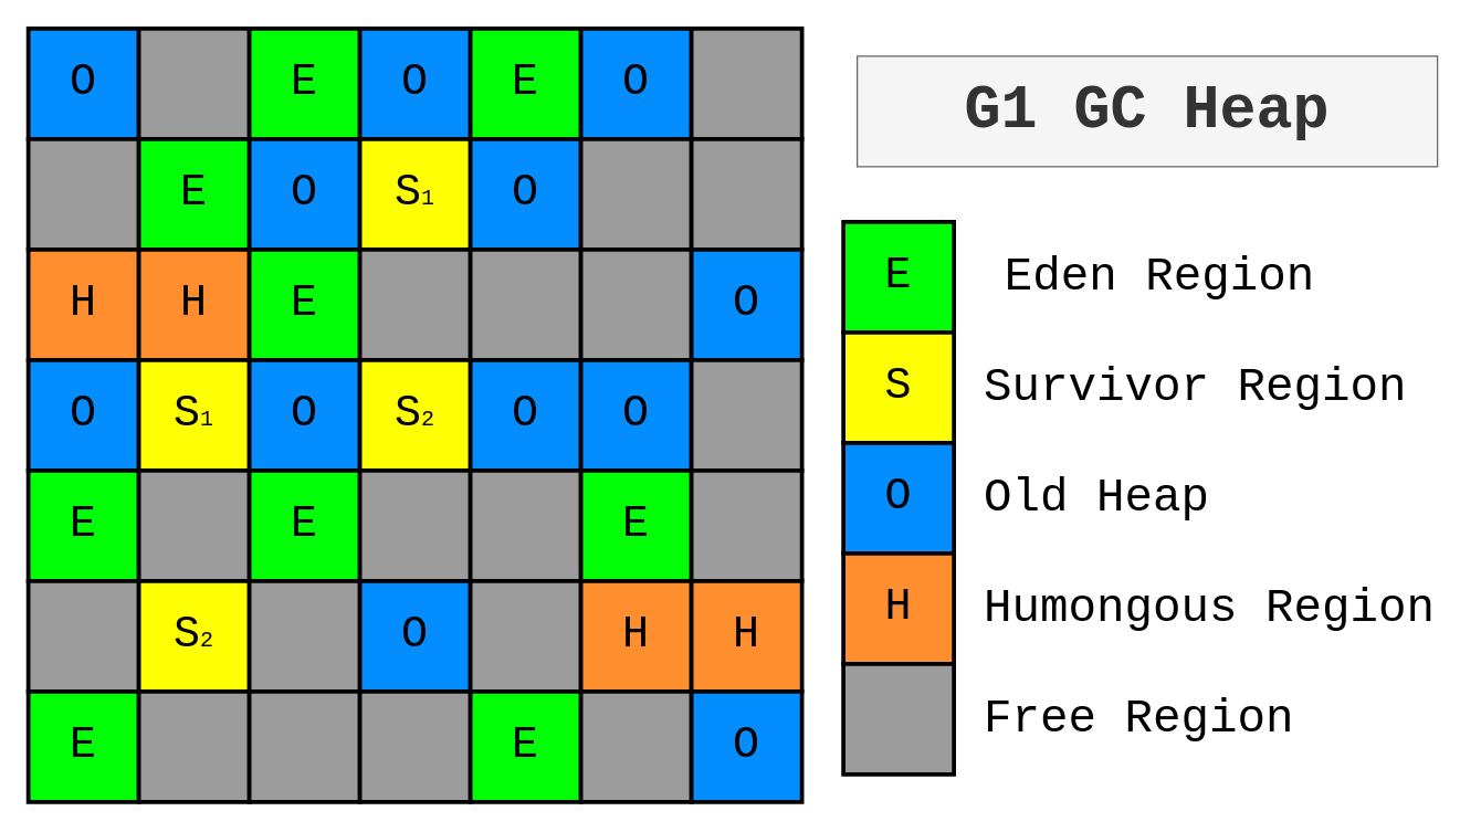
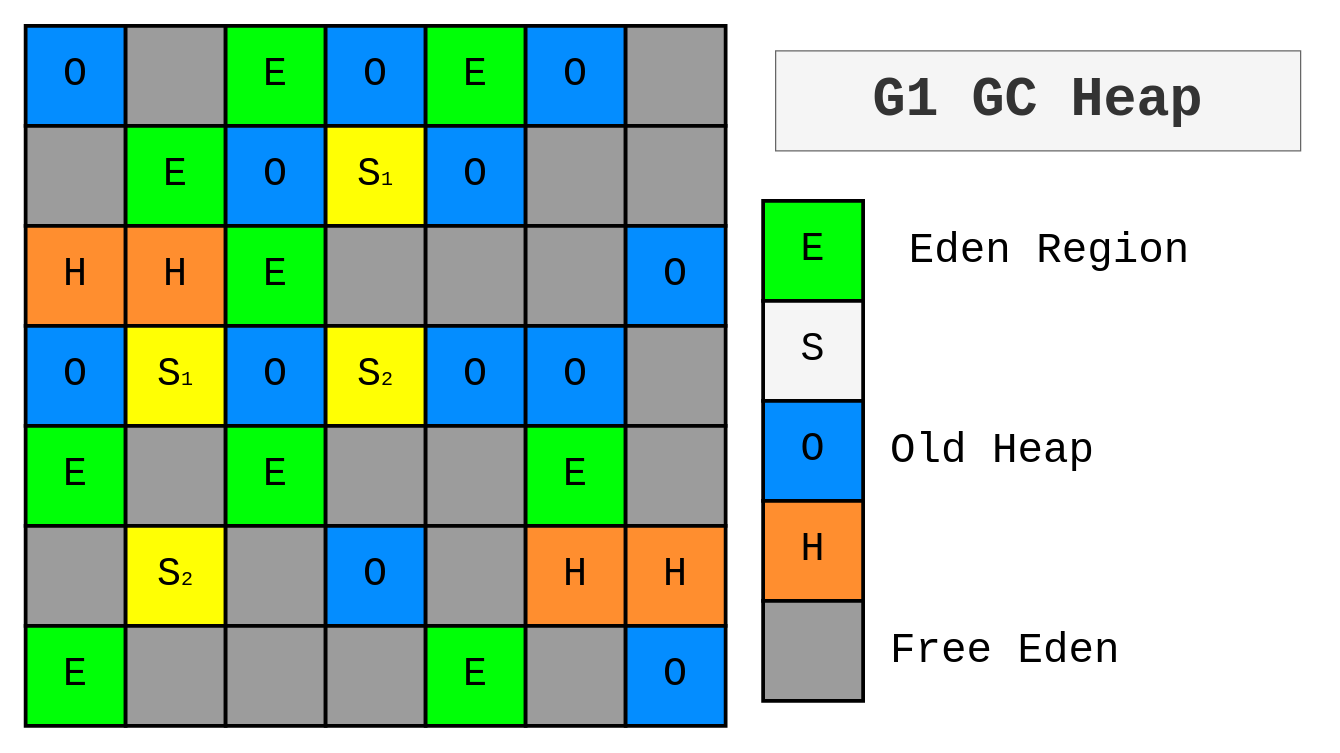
  <mxCell id="0" />
  <mxCell id="1" parent="0" />
  <mxCell id="2" value="O" style="whiteSpace=wrap;html=1;aspect=fixed;fillColor=#048DFF;strokeWidth=3;fontSize=32;fontFamily=Courier New;" parent="1" vertex="1"><mxGeometry x="20" y="20" width="80" height="80" as="geometry" /></mxCell>
  <mxCell id="3" value="" style="whiteSpace=wrap;html=1;aspect=fixed;strokeWidth=3;fillColor=#9c9c9c;fontSize=32;fontFamily=Courier New;" parent="1" vertex="1"><mxGeometry x="100" y="20" width="80" height="80" as="geometry" /></mxCell>
  <mxCell id="4" value="E" style="whiteSpace=wrap;html=1;aspect=fixed;strokeWidth=3;fillColor=#00ff07;fontSize=32;fontFamily=Courier New;" parent="1" vertex="1"><mxGeometry x="180" y="20" width="80" height="80" as="geometry" /></mxCell>
  <mxCell id="5" value="O" style="whiteSpace=wrap;html=1;aspect=fixed;fillColor=#048DFF;strokeWidth=3;fontSize=32;fontFamily=Courier New;" parent="1" vertex="1"><mxGeometry x="260" y="20" width="80" height="80" as="geometry" /></mxCell>
  <mxCell id="6" value="E" style="whiteSpace=wrap;html=1;aspect=fixed;strokeWidth=3;fillColor=#00ff07;fontSize=32;fontFamily=Courier New;" parent="1" vertex="1"><mxGeometry x="340" y="20" width="80" height="80" as="geometry" /></mxCell>
  <mxCell id="7" value="O" style="whiteSpace=wrap;html=1;aspect=fixed;fillColor=#048DFF;strokeWidth=3;fontSize=32;fontFamily=Courier New;" parent="1" vertex="1"><mxGeometry x="420" y="20" width="80" height="80" as="geometry" /></mxCell>
  <mxCell id="8" value="" style="whiteSpace=wrap;html=1;aspect=fixed;strokeWidth=3;fillColor=#9c9c9c;fontSize=32;fontFamily=Courier New;" parent="1" vertex="1"><mxGeometry x="500" y="20" width="80" height="80" as="geometry" /></mxCell>
  <mxCell id="9" value="" style="whiteSpace=wrap;html=1;aspect=fixed;strokeWidth=3;fillColor=#9c9c9c;fontSize=32;fontFamily=Courier New;" parent="1" vertex="1"><mxGeometry x="20" y="100" width="80" height="80" as="geometry" /></mxCell>
  <mxCell id="10" value="E" style="whiteSpace=wrap;html=1;aspect=fixed;strokeWidth=3;fillColor=#00ff07;fontSize=32;fontFamily=Courier New;" parent="1" vertex="1"><mxGeometry x="100" y="100" width="80" height="80" as="geometry" /></mxCell>
  <mxCell id="11" value="O" style="whiteSpace=wrap;html=1;aspect=fixed;fillColor=#048DFF;strokeWidth=3;fontSize=32;fontFamily=Courier New;" parent="1" vertex="1"><mxGeometry x="180" y="100" width="80" height="80" as="geometry" /></mxCell>
  <mxCell id="12" value="S&lt;font style=&quot;font-size: 16px;&quot;&gt;1&lt;/font&gt;" style="whiteSpace=wrap;html=1;aspect=fixed;strokeWidth=3;fillColor=#ffff04;fontSize=32;fontFamily=Courier New;" parent="1" vertex="1"><mxGeometry x="260" y="100" width="80" height="80" as="geometry" /></mxCell>
  <mxCell id="13" value="O" style="whiteSpace=wrap;html=1;aspect=fixed;fillColor=#048DFF;strokeWidth=3;fontSize=32;fontFamily=Courier New;" parent="1" vertex="1"><mxGeometry x="340" y="100" width="80" height="80" as="geometry" /></mxCell>
  <mxCell id="14" value="" style="whiteSpace=wrap;html=1;aspect=fixed;strokeWidth=3;fillColor=#9c9c9c;fontSize=32;fontFamily=Courier New;" parent="1" vertex="1"><mxGeometry x="420" y="100" width="80" height="80" as="geometry" /></mxCell>
  <mxCell id="15" value="" style="whiteSpace=wrap;html=1;aspect=fixed;strokeWidth=3;fillColor=#9c9c9c;fontSize=32;fontFamily=Courier New;" parent="1" vertex="1"><mxGeometry x="500" y="100" width="80" height="80" as="geometry" /></mxCell>
  <mxCell id="16" value="H" style="whiteSpace=wrap;html=1;aspect=fixed;strokeWidth=3;fillColor=#ff8e2f;fontSize=32;fontFamily=Courier New;" parent="1" vertex="1"><mxGeometry x="20" y="180" width="80" height="80" as="geometry" /></mxCell>
  <mxCell id="17" value="H" style="whiteSpace=wrap;html=1;aspect=fixed;strokeWidth=3;fillColor=#ff8e2f;fontSize=32;fontFamily=Courier New;" parent="1" vertex="1"><mxGeometry x="100" y="180" width="80" height="80" as="geometry" /></mxCell>
  <mxCell id="18" value="E" style="whiteSpace=wrap;html=1;aspect=fixed;strokeWidth=3;fillColor=#00ff07;fontSize=32;fontFamily=Courier New;" parent="1" vertex="1"><mxGeometry x="180" y="180" width="80" height="80" as="geometry" /></mxCell>
  <mxCell id="19" value="" style="whiteSpace=wrap;html=1;aspect=fixed;strokeWidth=3;fillColor=#9c9c9c;fontSize=32;fontFamily=Courier New;" parent="1" vertex="1"><mxGeometry x="260" y="180" width="80" height="80" as="geometry" /></mxCell>
  <mxCell id="20" value="" style="whiteSpace=wrap;html=1;aspect=fixed;strokeWidth=3;fillColor=#9c9c9c;fontSize=32;fontFamily=Courier New;" parent="1" vertex="1"><mxGeometry x="340" y="180" width="80" height="80" as="geometry" /></mxCell>
  <mxCell id="21" value="" style="whiteSpace=wrap;html=1;aspect=fixed;strokeWidth=3;fillColor=#9c9c9c;fontSize=32;fontFamily=Courier New;" parent="1" vertex="1"><mxGeometry x="420" y="180" width="80" height="80" as="geometry" /></mxCell>
  <mxCell id="22" value="O" style="whiteSpace=wrap;html=1;aspect=fixed;fillColor=#048dff;strokeWidth=3;fontSize=32;fontFamily=Courier New;" parent="1" vertex="1"><mxGeometry x="500" y="180" width="80" height="80" as="geometry" /></mxCell>
  <mxCell id="23" value="O" style="whiteSpace=wrap;html=1;aspect=fixed;fillColor=#048dff;strokeWidth=3;fontSize=32;fontFamily=Courier New;" parent="1" vertex="1"><mxGeometry x="20" y="260" width="80" height="80" as="geometry" /></mxCell>
  <mxCell id="24" value="S&lt;span style=&quot;font-size: 16px;&quot;&gt;1&lt;/span&gt;" style="whiteSpace=wrap;html=1;aspect=fixed;strokeWidth=3;fillColor=#ffff04;fontSize=32;fontFamily=Courier New;" parent="1" vertex="1"><mxGeometry x="100" y="260" width="80" height="80" as="geometry" /></mxCell>
  <mxCell id="25" value="O" style="whiteSpace=wrap;html=1;aspect=fixed;fillColor=#048dff;strokeWidth=3;fontSize=32;fontFamily=Courier New;" parent="1" vertex="1"><mxGeometry x="180" y="260" width="80" height="80" as="geometry" /></mxCell>
  <mxCell id="26" value="S&lt;span style=&quot;font-size: 16px;&quot;&gt;2&lt;/span&gt;" style="whiteSpace=wrap;html=1;aspect=fixed;strokeWidth=3;fillColor=#ffff04;fontSize=32;fontFamily=Courier New;" parent="1" vertex="1"><mxGeometry x="260" y="260" width="80" height="80" as="geometry" /></mxCell>
  <mxCell id="27" value="O" style="whiteSpace=wrap;html=1;aspect=fixed;fillColor=#048dff;strokeWidth=3;fontSize=32;fontFamily=Courier New;" parent="1" vertex="1"><mxGeometry x="340" y="260" width="80" height="80" as="geometry" /></mxCell>
  <mxCell id="28" value="O" style="whiteSpace=wrap;html=1;aspect=fixed;fillColor=#048dff;strokeWidth=3;fontSize=32;fontFamily=Courier New;" parent="1" vertex="1"><mxGeometry x="420" y="260" width="80" height="80" as="geometry" /></mxCell>
  <mxCell id="29" value="" style="whiteSpace=wrap;html=1;aspect=fixed;strokeWidth=3;fillColor=#9c9c9c;fontSize=32;fontFamily=Courier New;" parent="1" vertex="1"><mxGeometry x="500" y="260" width="80" height="80" as="geometry" /></mxCell>
  <mxCell id="30" value="E" style="whiteSpace=wrap;html=1;aspect=fixed;strokeWidth=3;fillColor=#00ff07;fontSize=32;fontFamily=Courier New;" parent="1" vertex="1"><mxGeometry x="20" y="340" width="80" height="80" as="geometry" /></mxCell>
  <mxCell id="31" value="" style="whiteSpace=wrap;html=1;aspect=fixed;strokeWidth=3;fillColor=#9c9c9c;fontSize=32;fontFamily=Courier New;" parent="1" vertex="1"><mxGeometry x="100" y="340" width="80" height="80" as="geometry" /></mxCell>
  <mxCell id="32" value="E" style="whiteSpace=wrap;html=1;aspect=fixed;strokeWidth=3;fillColor=#00ff07;fontSize=32;fontFamily=Courier New;" parent="1" vertex="1"><mxGeometry x="180" y="340" width="80" height="80" as="geometry" /></mxCell>
  <mxCell id="33" value="" style="whiteSpace=wrap;html=1;aspect=fixed;strokeWidth=3;fillColor=#9c9c9c;fontSize=32;fontFamily=Courier New;" parent="1" vertex="1"><mxGeometry x="260" y="340" width="80" height="80" as="geometry" /></mxCell>
  <mxCell id="34" value="" style="whiteSpace=wrap;html=1;aspect=fixed;strokeWidth=3;fillColor=#9c9c9c;fontSize=32;fontFamily=Courier New;" parent="1" vertex="1"><mxGeometry x="340" y="340" width="80" height="80" as="geometry" /></mxCell>
  <mxCell id="35" value="E" style="whiteSpace=wrap;html=1;aspect=fixed;strokeWidth=3;fillColor=#00ff07;fontSize=32;fontFamily=Courier New;" parent="1" vertex="1"><mxGeometry x="420" y="340" width="80" height="80" as="geometry" /></mxCell>
  <mxCell id="36" value="" style="whiteSpace=wrap;html=1;aspect=fixed;strokeWidth=3;fillColor=#9c9c9c;fontSize=32;fontFamily=Courier New;" parent="1" vertex="1"><mxGeometry x="500" y="340" width="80" height="80" as="geometry" /></mxCell>
  <mxCell id="37" value="" style="whiteSpace=wrap;html=1;aspect=fixed;strokeWidth=3;fillColor=#9c9c9c;fontSize=32;fontFamily=Courier New;" parent="1" vertex="1"><mxGeometry x="20" y="420" width="80" height="80" as="geometry" /></mxCell>
  <mxCell id="38" value="S&lt;span style=&quot;font-size: 16px;&quot;&gt;2&lt;/span&gt;" style="whiteSpace=wrap;html=1;aspect=fixed;strokeWidth=3;fillColor=#ffff04;fontSize=32;fontFamily=Courier New;" parent="1" vertex="1"><mxGeometry x="100" y="420" width="80" height="80" as="geometry" /></mxCell>
  <mxCell id="39" value="" style="whiteSpace=wrap;html=1;aspect=fixed;strokeWidth=3;fillColor=#9c9c9c;fontSize=32;fontFamily=Courier New;" parent="1" vertex="1"><mxGeometry x="180" y="420" width="80" height="80" as="geometry" /></mxCell>
  <mxCell id="40" value="O" style="whiteSpace=wrap;html=1;aspect=fixed;fillColor=#048dff;strokeWidth=3;fontSize=32;fontFamily=Courier New;" parent="1" vertex="1"><mxGeometry x="260" y="420" width="80" height="80" as="geometry" /></mxCell>
  <mxCell id="41" value="" style="whiteSpace=wrap;html=1;aspect=fixed;strokeWidth=3;fillColor=#9c9c9c;fontSize=32;fontFamily=Courier New;" parent="1" vertex="1"><mxGeometry x="340" y="420" width="80" height="80" as="geometry" /></mxCell>
  <mxCell id="42" value="H" style="whiteSpace=wrap;html=1;aspect=fixed;strokeWidth=3;fillColor=#ff8e2f;fontSize=32;fontFamily=Courier New;" parent="1" vertex="1"><mxGeometry x="420" y="420" width="80" height="80" as="geometry" /></mxCell>
  <mxCell id="43" value="H" style="whiteSpace=wrap;html=1;aspect=fixed;strokeWidth=3;fillColor=#ff8e2f;fontSize=32;fontFamily=Courier New;" parent="1" vertex="1"><mxGeometry x="500" y="420" width="80" height="80" as="geometry" /></mxCell>
  <mxCell id="44" value="E" style="whiteSpace=wrap;html=1;aspect=fixed;strokeWidth=3;fillColor=#00ff07;fontSize=32;fontFamily=Courier New;" parent="1" vertex="1"><mxGeometry x="20" y="500" width="80" height="80" as="geometry" /></mxCell>
  <mxCell id="45" value="" style="whiteSpace=wrap;html=1;aspect=fixed;strokeWidth=3;fillColor=#9c9c9c;fontSize=32;fontFamily=Courier New;" parent="1" vertex="1"><mxGeometry x="100" y="500" width="80" height="80" as="geometry" /></mxCell>
  <mxCell id="46" value="" style="whiteSpace=wrap;html=1;aspect=fixed;strokeWidth=3;fillColor=#9c9c9c;fontSize=32;fontFamily=Courier New;" parent="1" vertex="1"><mxGeometry x="180" y="500" width="80" height="80" as="geometry" /></mxCell>
  <mxCell id="47" value="" style="whiteSpace=wrap;html=1;aspect=fixed;strokeWidth=3;fillColor=#9c9c9c;fontSize=32;fontFamily=Courier New;" parent="1" vertex="1"><mxGeometry x="260" y="500" width="80" height="80" as="geometry" /></mxCell>
  <mxCell id="48" value="E" style="whiteSpace=wrap;html=1;aspect=fixed;strokeWidth=3;fillColor=#00ff07;fontSize=32;fontFamily=Courier New;" parent="1" vertex="1"><mxGeometry x="340" y="500" width="80" height="80" as="geometry" /></mxCell>
  <mxCell id="49" value="" style="whiteSpace=wrap;html=1;aspect=fixed;strokeWidth=3;fillColor=#9c9c9c;fontSize=32;fontFamily=Courier New;" parent="1" vertex="1"><mxGeometry x="420" y="500" width="80" height="80" as="geometry" /></mxCell>
  <mxCell id="50" value="O" style="whiteSpace=wrap;html=1;aspect=fixed;fillColor=#048dff;strokeWidth=3;fontSize=32;fontFamily=Courier New;" parent="1" vertex="1"><mxGeometry x="500" y="500" width="80" height="80" as="geometry" /></mxCell>
  <mxCell id="51" value="E" style="whiteSpace=wrap;html=1;aspect=fixed;strokeWidth=3;fillColor=#00ff07;fontSize=32;fontFamily=Courier New;" parent="1" vertex="1"><mxGeometry x="610" y="160" width="80" height="80" as="geometry" /></mxCell>
- <mxCell id="52" value="S" style="whiteSpace=wrap;html=1;aspect=fixed;strokeWidth=3;fillColor=#ffff04;fontSize=32;fontFamily=Courier New;" parent="1" vertex="1"><mxGeometry x="610" y="240" width="80" height="80" as="geometry" /></mxCell>
+ <mxCell id="52" value="S" style="whiteSpace=wrap;html=1;aspect=fixed;strokeWidth=3;fillColor=#f5f5f5;fontSize=32;fontFamily=Courier New;" parent="1" vertex="1"><mxGeometry x="610" y="240" width="80" height="80" as="geometry" /></mxCell>
  <mxCell id="53" value="O" style="whiteSpace=wrap;html=1;aspect=fixed;fillColor=#048DFF;strokeWidth=3;fontSize=32;fontFamily=Courier New;" parent="1" vertex="1"><mxGeometry x="610" y="320" width="80" height="80" as="geometry" /></mxCell>
  <mxCell id="54" value="H" style="whiteSpace=wrap;html=1;aspect=fixed;strokeWidth=3;fillColor=#ff8e2f;fontSize=32;fontFamily=Courier New;" parent="1" vertex="1"><mxGeometry x="610" y="400" width="80" height="80" as="geometry" /></mxCell>
  <mxCell id="55" value="" style="whiteSpace=wrap;html=1;aspect=fixed;strokeWidth=3;fillColor=#9c9c9c;fontSize=32;fontFamily=Courier New;" parent="1" vertex="1"><mxGeometry x="610" y="480" width="80" height="80" as="geometry" /></mxCell>
  <mxCell id="56" value="&lt;font&gt;Eden Region&lt;/font&gt;" style="text;html=1;align=left;verticalAlign=middle;whiteSpace=wrap;rounded=0;fontFamily=Courier New;fontStyle=0;fontSize=34;" parent="1" vertex="1"><mxGeometry x="725" y="185" width="240" height="30" as="geometry" /></mxCell>
- <mxCell id="57" value="Survivor Region" style="text;html=1;align=left;verticalAlign=middle;whiteSpace=wrap;rounded=0;fontFamily=Courier New;fontStyle=0;fontSize=34;" parent="1" vertex="1"><mxGeometry x="710" y="265" width="320" height="30" as="geometry" /></mxCell>
  <mxCell id="58" value="Old Heap" style="text;html=1;align=left;verticalAlign=middle;whiteSpace=wrap;rounded=0;fontFamily=Courier New;fontStyle=0;fontSize=34;" parent="1" vertex="1"><mxGeometry x="710" y="345" width="230" height="30" as="geometry" /></mxCell>
- <mxCell id="59" value="Humongous Region" style="text;html=1;align=left;verticalAlign=middle;whiteSpace=wrap;rounded=0;fontFamily=Courier New;fontStyle=0;fontSize=34;" parent="1" vertex="1"><mxGeometry x="710" y="425" width="340" height="30" as="geometry" /></mxCell>
- <mxCell id="60" value="Free Region" style="text;html=1;align=left;verticalAlign=middle;whiteSpace=wrap;rounded=0;fontFamily=Courier New;fontStyle=0;fontSize=34;" parent="1" vertex="1"><mxGeometry x="710" y="505" width="240" height="30" as="geometry" /></mxCell>
+ <mxCell id="60" value="Free Eden" style="text;html=1;align=left;verticalAlign=middle;whiteSpace=wrap;rounded=0;fontFamily=Courier New;fontStyle=0;fontSize=34;" parent="1" vertex="1"><mxGeometry x="710" y="505" width="240" height="30" as="geometry" /></mxCell>
  <mxCell id="61" value="G1 GC Heap" style="text;html=1;align=center;verticalAlign=middle;whiteSpace=wrap;rounded=0;fontFamily=Courier New;fontStyle=1;fontSize=44;fillColor=#f5f5f5;fontColor=#333333;strokeColor=#666666;" parent="1" vertex="1"><mxGeometry x="620" y="40" width="420" height="80" as="geometry" /></mxCell>
